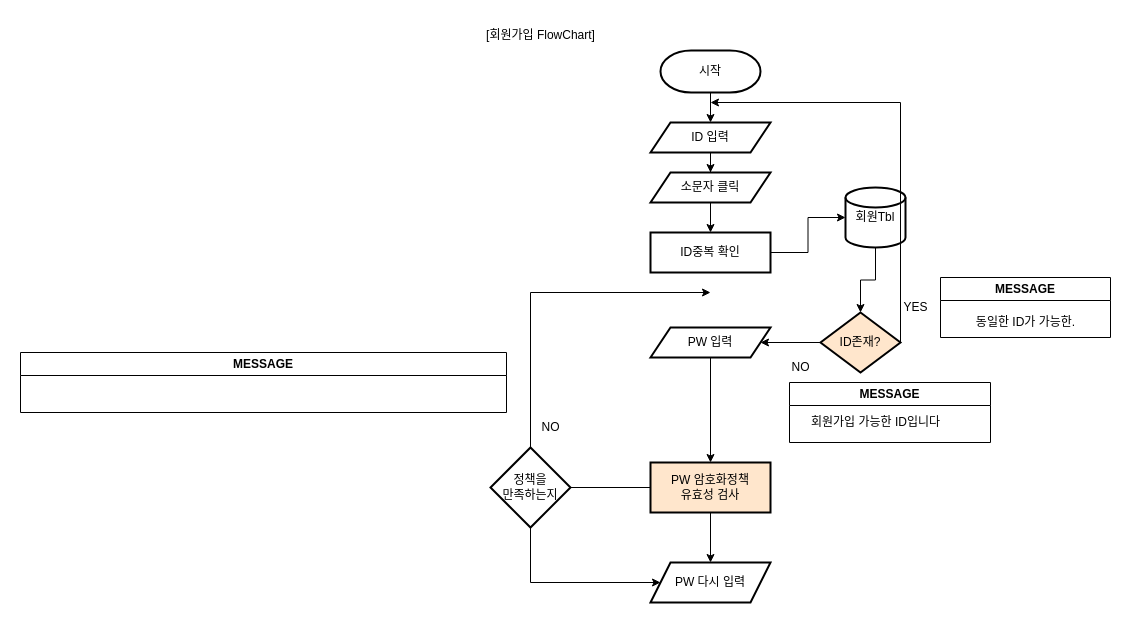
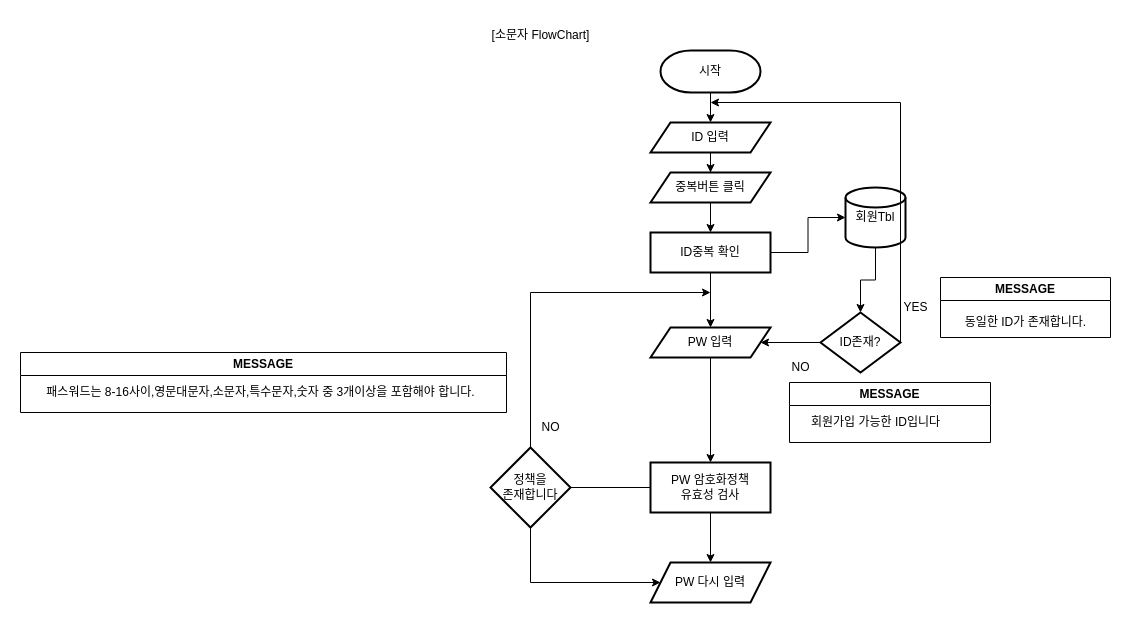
  <mxCell id="0" />
  <mxCell id="1" parent="0" />
- <mxCell id="2" value="[회원가입 FlowChart]" style="text;html=1;align=center;verticalAlign=middle;resizable=0;points=[];autosize=1;strokeColor=none;fillColor=none;" vertex="1" parent="1"><mxGeometry x="470" y="20" width="140" height="30" as="geometry" /></mxCell>
+ <mxCell id="2" value="[소문자 FlowChart]" style="text;html=1;align=center;verticalAlign=middle;resizable=0;points=[];autosize=1;strokeColor=none;fillColor=none;" vertex="1" parent="1"><mxGeometry x="470" y="20" width="140" height="30" as="geometry" /></mxCell>
  <mxCell id="3" value="" style="edgeStyle=orthogonalEdgeStyle;rounded=0;orthogonalLoop=1;jettySize=auto;html=1;" edge="1" parent="1" source="4" target="6"><mxGeometry relative="1" as="geometry" /></mxCell>
  <mxCell id="4" value="시작" style="strokeWidth=2;html=1;shape=mxgraph.flowchart.terminator;whiteSpace=wrap;" vertex="1" parent="1"><mxGeometry x="660" y="50" width="100" height="42" as="geometry" /></mxCell>
  <mxCell id="5" value="" style="edgeStyle=orthogonalEdgeStyle;rounded=0;orthogonalLoop=1;jettySize=auto;html=1;" edge="1" parent="1" source="6" target="8"><mxGeometry relative="1" as="geometry" /></mxCell>
  <mxCell id="6" value="ID 입력" style="shape=parallelogram;perimeter=parallelogramPerimeter;whiteSpace=wrap;html=1;fixedSize=1;strokeWidth=2;" vertex="1" parent="1"><mxGeometry x="650" y="122" width="120" height="30" as="geometry" /></mxCell>
  <mxCell id="7" value="" style="edgeStyle=orthogonalEdgeStyle;rounded=0;orthogonalLoop=1;jettySize=auto;html=1;" edge="1" parent="1" source="8" target="11"><mxGeometry relative="1" as="geometry" /></mxCell>
- <mxCell id="8" value="소문자 클릭" style="shape=parallelogram;perimeter=parallelogramPerimeter;whiteSpace=wrap;html=1;fixedSize=1;strokeWidth=2;" vertex="1" parent="1"><mxGeometry x="650" y="172" width="120" height="30" as="geometry" /></mxCell>
+ <mxCell id="8" value="중복버튼 클릭" style="shape=parallelogram;perimeter=parallelogramPerimeter;whiteSpace=wrap;html=1;fixedSize=1;strokeWidth=2;" vertex="1" parent="1"><mxGeometry x="650" y="172" width="120" height="30" as="geometry" /></mxCell>
  <mxCell id="9" value="" style="edgeStyle=orthogonalEdgeStyle;rounded=0;orthogonalLoop=1;jettySize=auto;html=1;" edge="1" parent="1" source="11" target="13"><mxGeometry relative="1" as="geometry" /></mxCell>
+ <mxCell id="10" value="" style="edgeStyle=orthogonalEdgeStyle;rounded=0;orthogonalLoop=1;jettySize=auto;html=1;" edge="1" parent="1" source="11" target="22"><mxGeometry relative="1" as="geometry" /></mxCell>
  <mxCell id="11" value="ID중복 확인" style="whiteSpace=wrap;html=1;strokeWidth=2;" vertex="1" parent="1"><mxGeometry x="650" y="232" width="120" height="40" as="geometry" /></mxCell>
  <mxCell id="12" value="" style="edgeStyle=orthogonalEdgeStyle;rounded=0;orthogonalLoop=1;jettySize=auto;html=1;" edge="1" parent="1" source="13" target="15"><mxGeometry relative="1" as="geometry" /></mxCell>
  <mxCell id="13" value="회원Tbl" style="strokeWidth=2;html=1;shape=mxgraph.flowchart.database;whiteSpace=wrap;" vertex="1" parent="1"><mxGeometry x="845" y="187" width="60" height="60" as="geometry" /></mxCell>
  <mxCell id="14" value="" style="edgeStyle=orthogonalEdgeStyle;rounded=0;orthogonalLoop=1;jettySize=auto;html=1;" edge="1" parent="1" source="15" target="22"><mxGeometry relative="1" as="geometry" /></mxCell>
- <mxCell id="15" value="ID존재?" style="rhombus;whiteSpace=wrap;html=1;strokeWidth=2;fillColor=#ffe6cc;" vertex="1" parent="1"><mxGeometry x="820" y="312" width="80" height="60" as="geometry" /></mxCell>
+ <mxCell id="15" value="ID존재?" style="rhombus;whiteSpace=wrap;html=1;strokeWidth=2;" vertex="1" parent="1"><mxGeometry x="820" y="312" width="80" height="60" as="geometry" /></mxCell>
  <mxCell id="16" value="" style="endArrow=classic;html=1;rounded=0;" edge="1" parent="1"><mxGeometry width="50" height="50" relative="1" as="geometry"><mxPoint x="900" y="342" as="sourcePoint" /><mxPoint x="710" y="102" as="targetPoint" /><Array as="points"><mxPoint x="900" y="102" /></Array></mxGeometry></mxCell>
  <mxCell id="17" value="YES" style="text;html=1;align=center;verticalAlign=middle;resizable=0;points=[];autosize=1;strokeColor=none;fillColor=none;" vertex="1" parent="1"><mxGeometry x="890" y="292" width="50" height="30" as="geometry" /></mxCell>
  <mxCell id="18" value="NO" style="text;html=1;align=center;verticalAlign=middle;resizable=0;points=[];autosize=1;strokeColor=none;fillColor=none;" vertex="1" parent="1"><mxGeometry x="780" y="352" width="40" height="30" as="geometry" /></mxCell>
  <mxCell id="19" value="MESSAGE" style="swimlane;whiteSpace=wrap;html=1;" vertex="1" parent="1"><mxGeometry x="940" y="277" width="170" height="60" as="geometry" /></mxCell>
- <mxCell id="20" value="동일한 ID가 가능한." style="text;html=1;align=center;verticalAlign=middle;resizable=0;points=[];autosize=1;strokeColor=none;fillColor=none;" vertex="1" parent="19"><mxGeometry x="10" y="30" width="150" height="30" as="geometry" /></mxCell>
+ <mxCell id="20" value="동일한 ID가 존재합니다." style="text;html=1;align=center;verticalAlign=middle;resizable=0;points=[];autosize=1;strokeColor=none;fillColor=none;" vertex="1" parent="19"><mxGeometry x="10" y="30" width="150" height="30" as="geometry" /></mxCell>
  <mxCell id="21" value="" style="edgeStyle=orthogonalEdgeStyle;rounded=0;orthogonalLoop=1;jettySize=auto;html=1;" edge="1" parent="1" source="22" target="27"><mxGeometry relative="1" as="geometry" /></mxCell>
  <mxCell id="22" value="PW 입력" style="shape=parallelogram;perimeter=parallelogramPerimeter;whiteSpace=wrap;html=1;fixedSize=1;strokeWidth=2;" vertex="1" parent="1"><mxGeometry x="650" y="327" width="120" height="30" as="geometry" /></mxCell>
  <mxCell id="23" value="MESSAGE" style="swimlane;whiteSpace=wrap;html=1;" vertex="1" parent="1"><mxGeometry x="789" y="382" width="201" height="60" as="geometry" /></mxCell>
  <mxCell id="24" value="회원가입 가능한 ID입니다" style="text;html=1;align=center;verticalAlign=middle;resizable=0;points=[];autosize=1;strokeColor=none;fillColor=none;" vertex="1" parent="23"><mxGeometry x="6" y="25" width="160" height="30" as="geometry" /></mxCell>
  <mxCell id="25" value="" style="edgeStyle=orthogonalEdgeStyle;rounded=0;orthogonalLoop=1;jettySize=auto;html=1;endArrow=none;" edge="1" parent="1" source="27" target="28"><mxGeometry relative="1" as="geometry" /></mxCell>
  <mxCell id="26" value="" style="edgeStyle=orthogonalEdgeStyle;rounded=0;orthogonalLoop=1;jettySize=auto;html=1;" edge="1" parent="1" source="27" target="29"><mxGeometry relative="1" as="geometry" /></mxCell>
- <mxCell id="27" value="PW 암호화정책 &lt;br&gt;유효성 검사" style="whiteSpace=wrap;html=1;strokeWidth=2;fillColor=#ffe6cc;" vertex="1" parent="1"><mxGeometry x="650" y="462" width="120" height="50" as="geometry" /></mxCell>
- <mxCell id="28" value="정책을&lt;br&gt;만족하는지" style="rhombus;whiteSpace=wrap;html=1;strokeWidth=2;" vertex="1" parent="1"><mxGeometry x="490" y="447" width="80" height="80" as="geometry" /></mxCell>
+ <mxCell id="27" value="PW 암호화정책 &lt;br&gt;유효성 검사" style="whiteSpace=wrap;html=1;strokeWidth=2;" vertex="1" parent="1"><mxGeometry x="650" y="462" width="120" height="50" as="geometry" /></mxCell>
+ <mxCell id="28" value="정책을&lt;br&gt;존재합니다" style="rhombus;whiteSpace=wrap;html=1;strokeWidth=2;" vertex="1" parent="1"><mxGeometry x="490" y="447" width="80" height="80" as="geometry" /></mxCell>
  <mxCell id="29" value="PW 다시 입력" style="shape=parallelogram;perimeter=parallelogramPerimeter;whiteSpace=wrap;html=1;fixedSize=1;strokeWidth=2;" vertex="1" parent="1"><mxGeometry x="650" y="562" width="120" height="40" as="geometry" /></mxCell>
  <mxCell id="30" value="" style="endArrow=classic;html=1;rounded=0;exitX=0.5;exitY=0;exitDx=0;exitDy=0;" edge="1" parent="1" source="28"><mxGeometry width="50" height="50" relative="1" as="geometry"><mxPoint x="750" y="422" as="sourcePoint" /><mxPoint x="710" y="292" as="targetPoint" /><Array as="points"><mxPoint x="530" y="292" /></Array></mxGeometry></mxCell>
  <mxCell id="31" value="NO" style="text;html=1;align=center;verticalAlign=middle;resizable=0;points=[];autosize=1;strokeColor=none;fillColor=none;" vertex="1" parent="1"><mxGeometry x="530" y="412" width="40" height="30" as="geometry" /></mxCell>
  <mxCell id="32" value="" style="endArrow=classic;html=1;rounded=0;exitX=0.5;exitY=1;exitDx=0;exitDy=0;entryX=0;entryY=0.5;entryDx=0;entryDy=0;" edge="1" parent="1" source="28" target="29"><mxGeometry width="50" height="50" relative="1" as="geometry"><mxPoint x="750" y="482" as="sourcePoint" /><mxPoint x="800" y="432" as="targetPoint" /><Array as="points"><mxPoint x="530" y="582" /></Array></mxGeometry></mxCell>
  <mxCell id="33" value="MESSAGE" style="swimlane;whiteSpace=wrap;html=1;" vertex="1" parent="1"><mxGeometry x="20" y="352" width="486" height="60" as="geometry" /></mxCell>
+ <mxCell id="34" value="패스워드는 8-16사이,영문대문자,소문자,특수문자,숫자 중 3개이상을 포함해야 합니다." style="text;html=1;align=center;verticalAlign=middle;resizable=0;points=[];autosize=1;strokeColor=none;fillColor=none;" vertex="1" parent="33"><mxGeometry y="25" width="480" height="30" as="geometry" /></mxCell>
